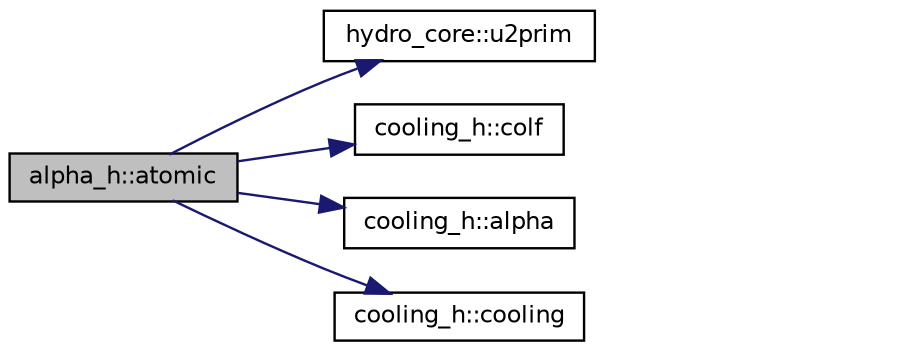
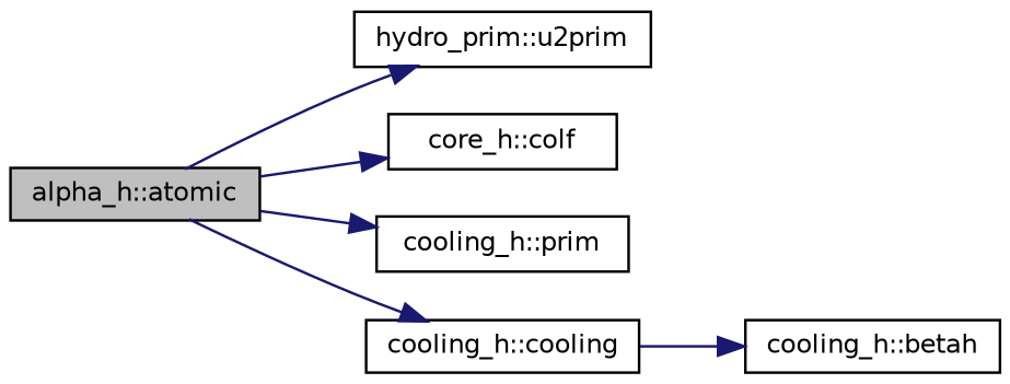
  digraph {
    fontname="DejaVu Sans"
    rankdir=LR
    node [color=black fillcolor=white fontname="DejaVu Sans" fontsize=10 shape=record style=filled]
    edge [color=midnightblue fontname="DejaVu Sans" fontsize=10 labelfontname=Helvetica labelfontsize=10 style=solid]
    n1 [fillcolor=grey75 fontcolor=black height=0.2 label="alpha_h::atomic" width=0.4]
-   n2 [height=0.2 label="hydro_core::u2prim" width=0.4]
-   n3 [height=0.2 label="cooling_h::colf" width=0.4]
-   n4 [height=0.2 label="cooling_h::alpha" width=0.4]
+   n2 [height=0.2 label="hydro_prim::u2prim" width=0.4]
+   n3 [height=0.2 label="core_h::colf" width=0.4]
+   n4 [height=0.2 label="cooling_h::prim" width=0.4]
    n5 [height=0.2 label="cooling_h::cooling" width=0.4]
+   n6 [height=0.2 label="cooling_h::betah" width=0.4]
    n1 -> n2
    n1 -> n3
    n1 -> n4
    n1 -> n5
+   n5 -> n6
  }
